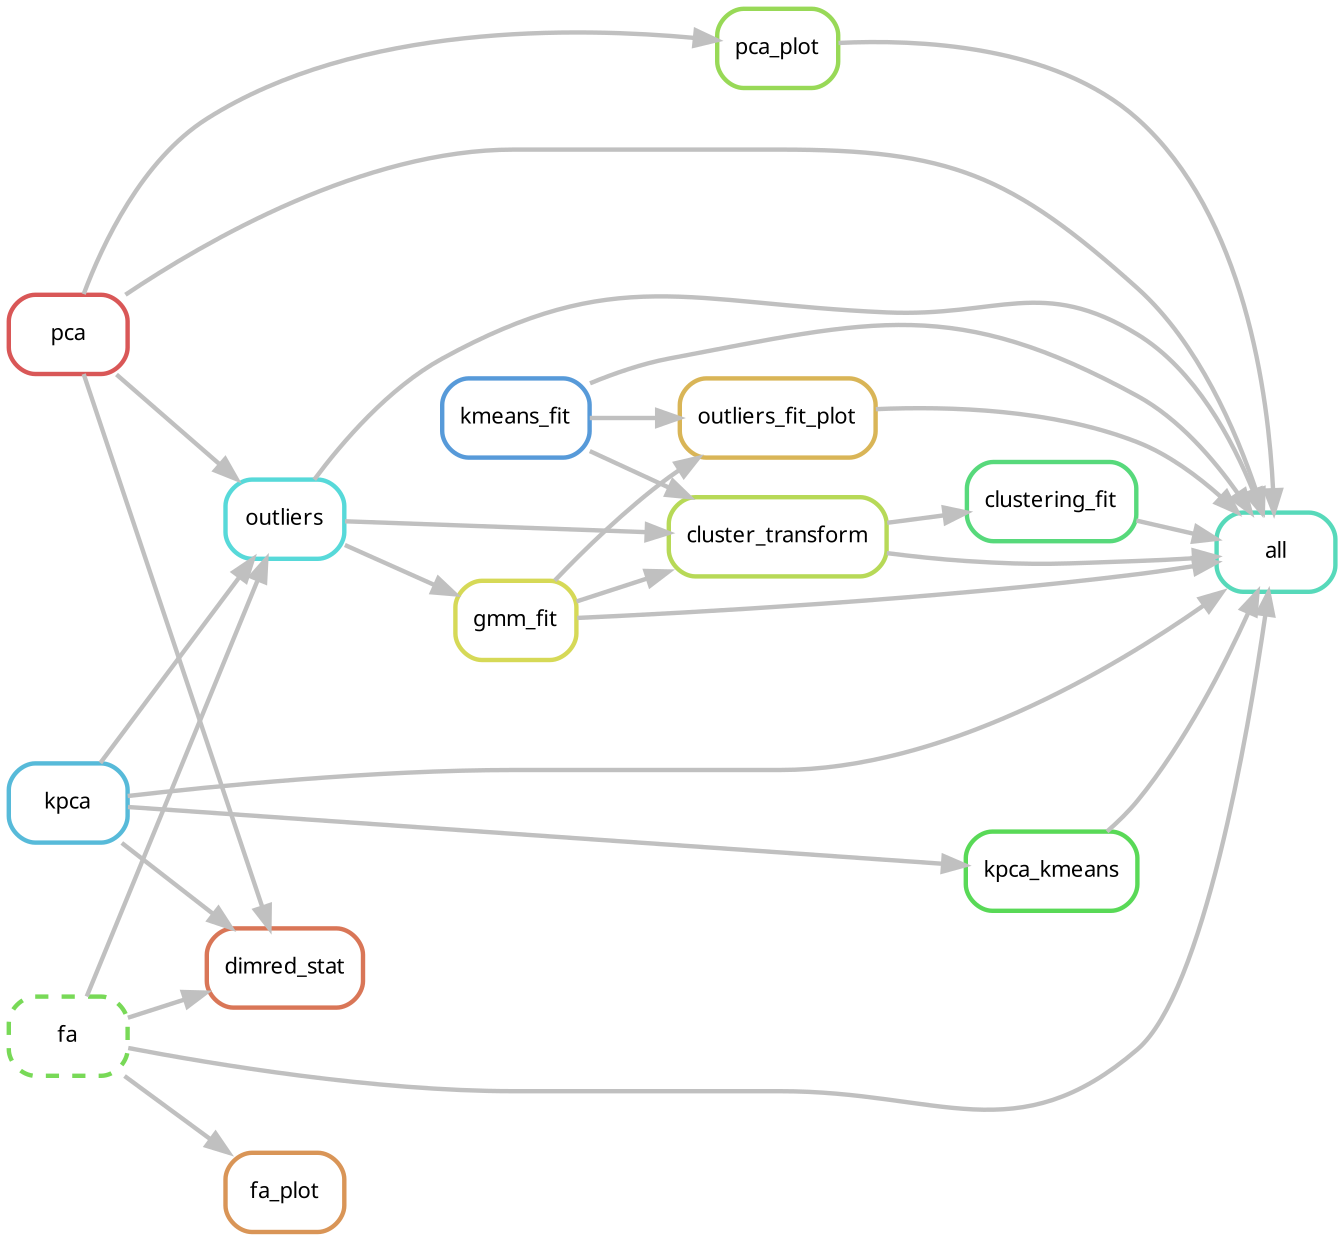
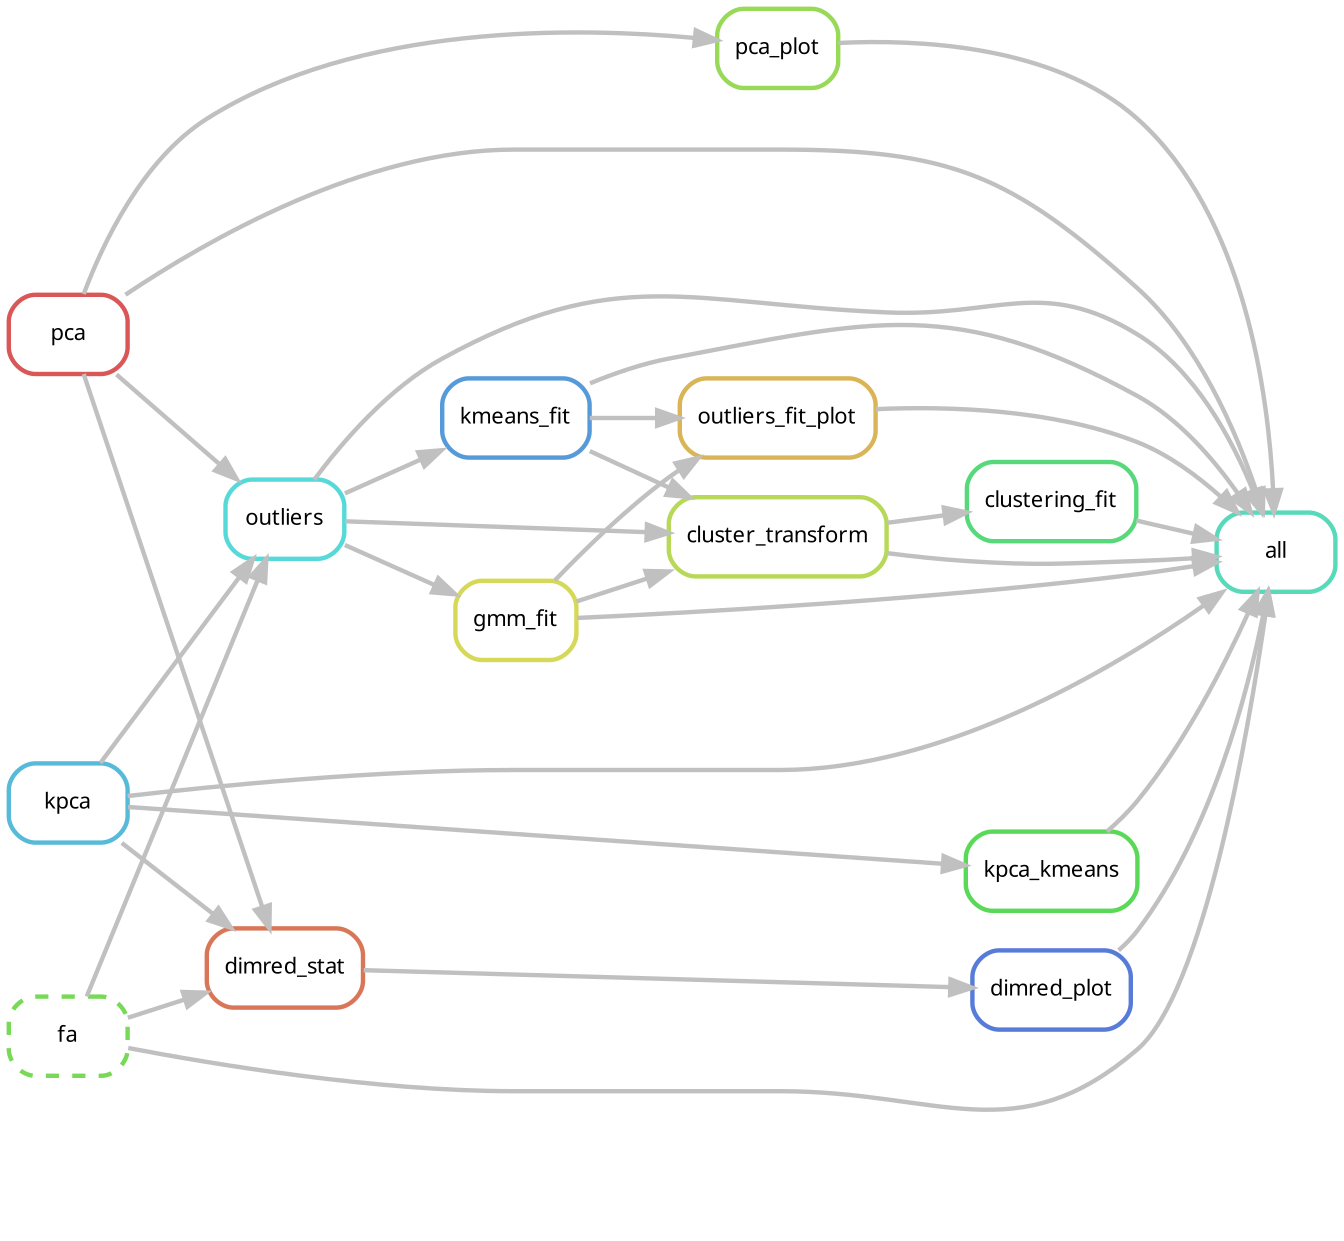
  digraph {
    bgcolor=white
    rankdir=LR
    node [fontname=sans fontsize=10 penwidth=2 shape=box style=rounded]
    edge [color=grey penwidth=2]
    n1 [color="0.46 0.6 0.85" label=all]
    n2 [color="0.04 0.6 0.85" label=dimred_stat]
+   n3 [color="0.62 0.6 0.85" label=dimred_plot]
    n4 [color="0.25 0.6 0.85" label=pca_plot]
    n5 [color="0.58 0.6 0.85" label=kmeans_fit]
    n6 [color="0.21 0.6 0.85" label=cluster_transform]
    n7 [color="0.12 0.6 0.85" label=outliers_fit_plot]
    n8 [color="0.38 0.6 0.85" label=clustering_fit]
    n9 [color="0.54 0.6 0.85" label=kpca]
    n10 [color="0.33 0.6 0.85" label=kpca_kmeans]
    n11 [color="0.50 0.6 0.85" label=outliers]
    n12 [color="0.17 0.6 0.85" label=gmm_fit]
    n13 [color="0.00 0.6 0.85" label=pca]
-   n14 [color="0.08 0.6 0.85" label=fa_plot]
    n15 [color="0.29 0.6 0.85" label=fa style="rounded,dashed"]
+   n2 -> n3
+   n3 -> n1
    n4 -> n1
    n5 -> n1
    n5 -> n6
    n5 -> n7
    n6 -> n1
    n6 -> n8
    n7 -> n1
    n8 -> n1
    n9 -> n1
    n9 -> n2
    n9 -> n10
    n9 -> n11
    n10 -> n1
    n11 -> n1
+   n11 -> n5
    n11 -> n6
    n11 -> n12
    n12 -> n1
    n12 -> n6
    n12 -> n7
    n13 -> n1
    n13 -> n2
    n13 -> n4
    n13 -> n11
    n15 -> n1
    n15 -> n2
    n15 -> n11
-   n15 -> n14
  }
